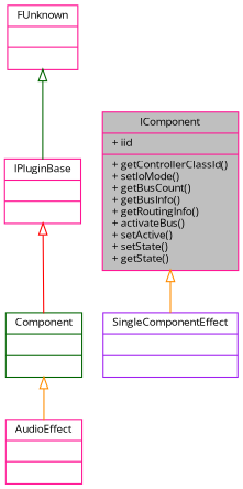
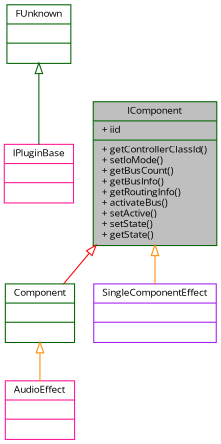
  digraph {
    fontname="Open Sans"
    node [color=darkgreen fontname="Open Sans" fontsize=9 shape=record]
    edge [arrowtail=empty color=darkorange dir=back fontname="Open Sans" fontsize=9 labelfontname=Arial labelfontsize=9 style=solid]
-   n1 [color=deeppink fillcolor=grey75 fontcolor=black height=0.2 label="{IComponent\n|+ iid\l|+ getControllerClassId()\l+ setIoMode()\l+ getBusCount()\l+ getBusInfo()\l+ getRoutingInfo()\l+ activateBus()\l+ setActive()\l+ setState()\l+ getState()\l}" style=filled width=0.4]
+   n1 [fillcolor=grey75 fontcolor=black height=0.2 label="{IComponent\n|+ iid\l|+ getControllerClassId()\l+ setIoMode()\l+ getBusCount()\l+ getBusInfo()\l+ getRoutingInfo()\l+ activateBus()\l+ setActive()\l+ setState()\l+ getState()\l}" style=filled width=0.4]
    n2 [height=0.2 label="{Component\n||}" width=0.4]
    n3 [color=purple height=0.2 label="{SingleComponentEffect\n||}" width=0.4]
    n4 [color=deeppink height=0.2 label="{AudioEffect\n||}" width=0.4]
    n5 [color=deeppink height=0.2 label="{IPluginBase\n||}" width=0.4]
-   n6 [color=deeppink height=0.2 label="{FUnknown\n||}" width=0.4]
-   n5 -> n2 [color=red]
+   n6 [height=0.2 label="{FUnknown\n||}" width=0.4]
+   n1 -> n2 [color=red]
    n1 -> n3
    n2 -> n4
    n6 -> n5 [color=darkgreen]
  }
